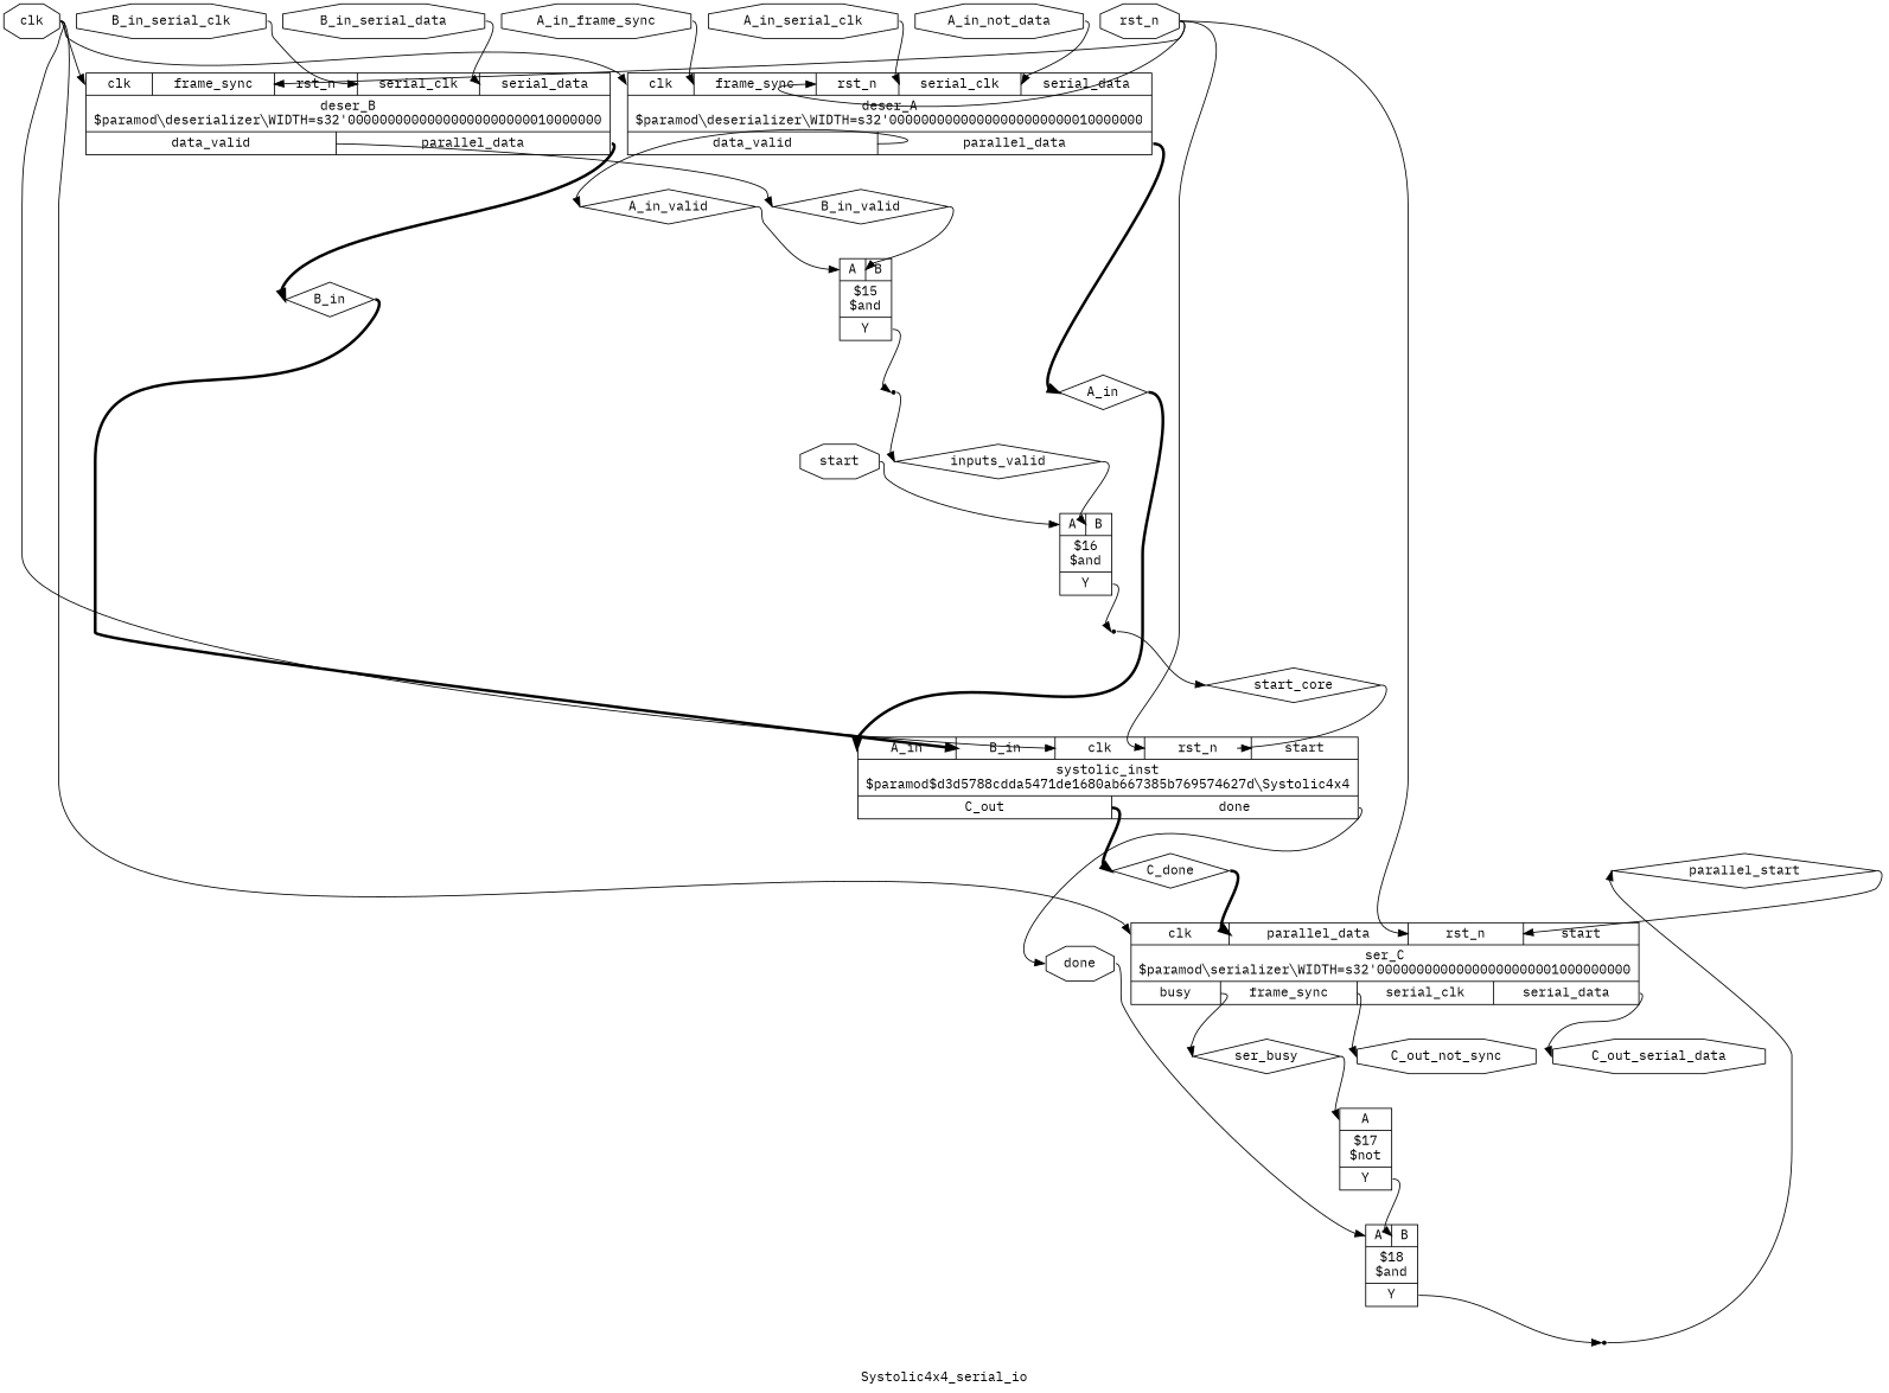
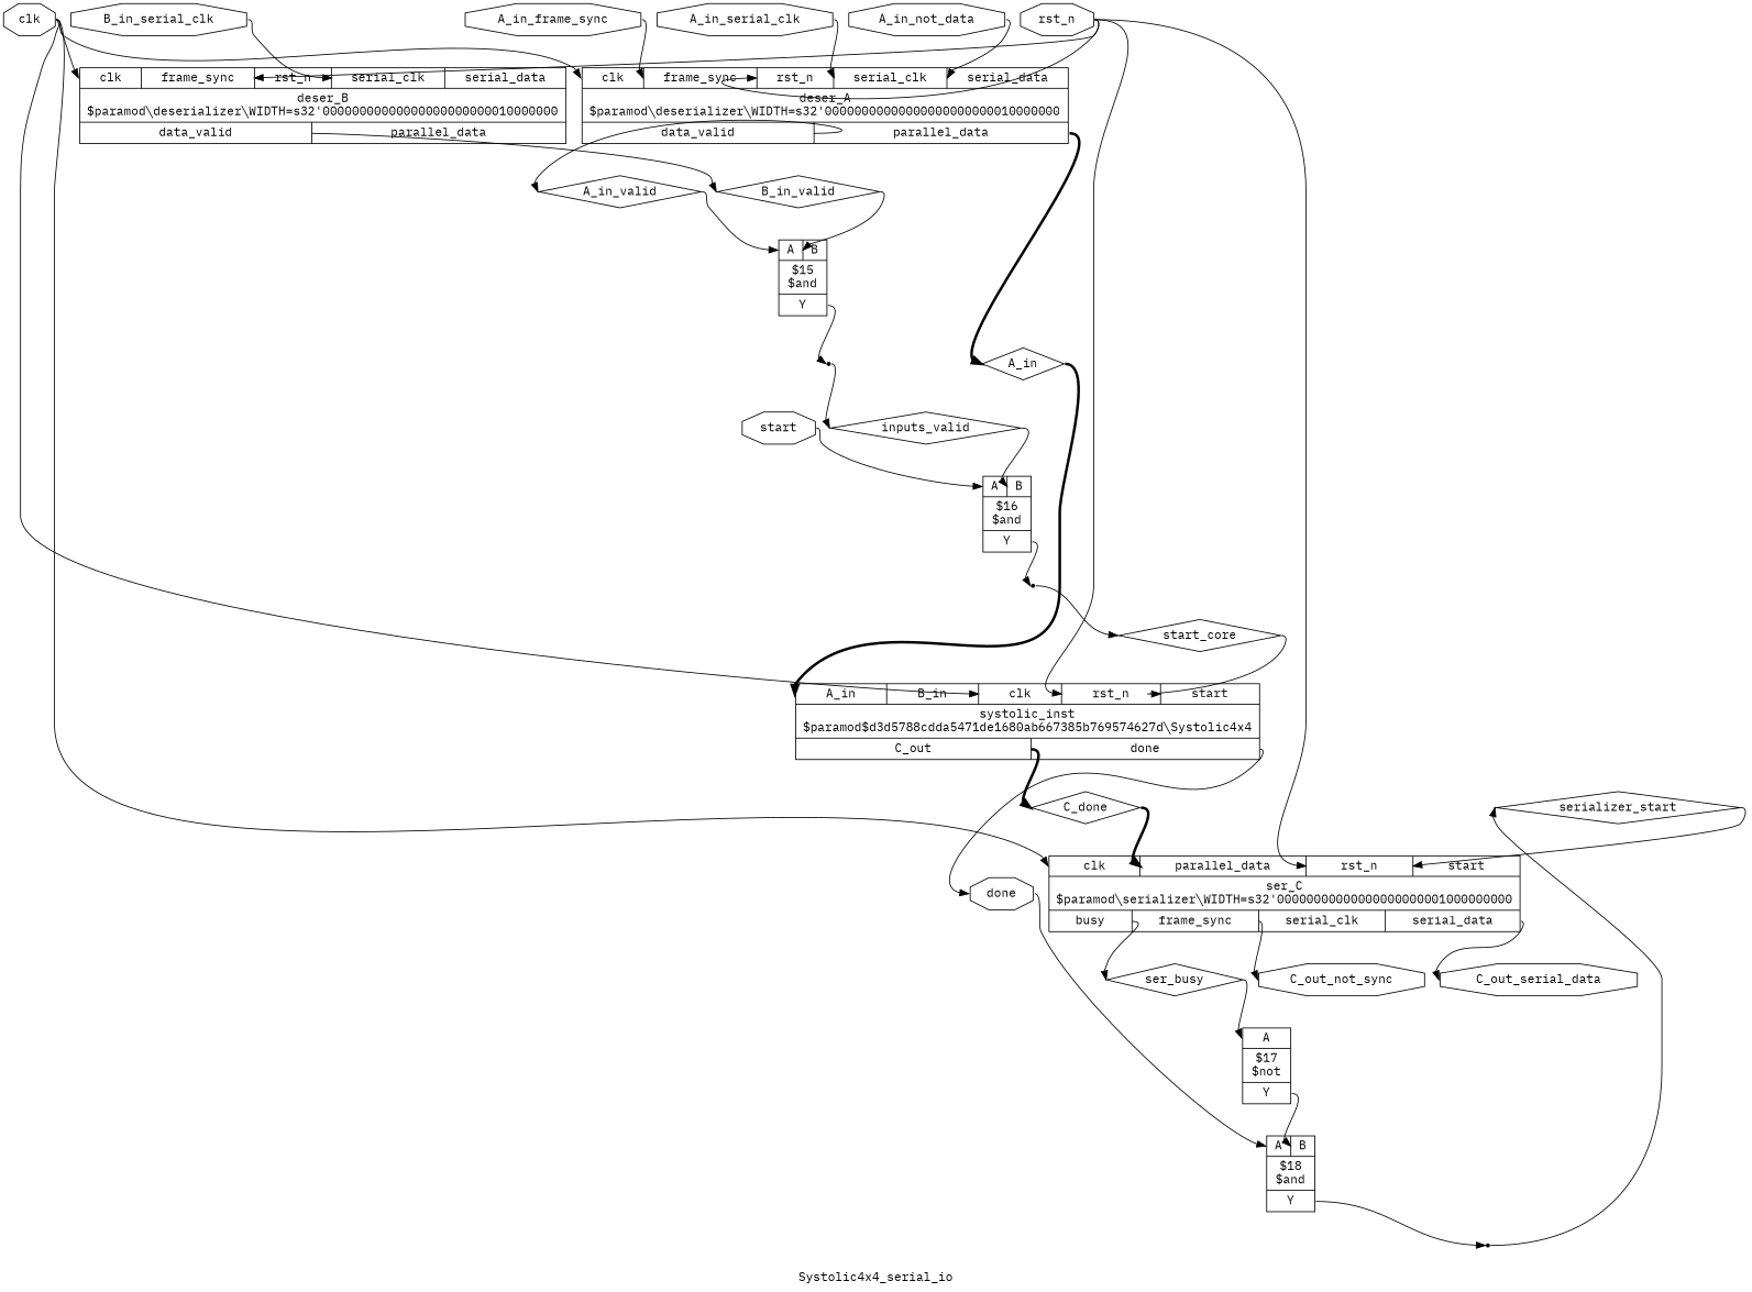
  digraph {
    fontname="IBM Plex Mono"
    label=Systolic4x4_serial_io
    rankdir=TB
    remincross=true
    node [color=black fontcolor=black fontname="IBM Plex Mono" shape=octagon]
    edge [color=black fontcolor=black fontname="IBM Plex Mono" headport=w tailport=e]
-   n1 [label=parallel_start shape=diamond]
+   n1 [label=serializer_start shape=diamond]
    n2 [label="{{<p26> clk|<p27> parallel_data|<p25> rst_n|<p24> start}|ser_C\n$paramod&#9586;serializer&#9586;WIDTH=s32'00000000000000000000001000000000|{<p28> busy|<p29> frame_sync|<p30> serial_clk|<p31> serial_data}}" shape=record color="" fontcolor=""]
    n3 [label=ser_busy shape=diamond]
    n4 [label=C_out_not_sync]
    n5 [label=C_out_serial_data]
    n6 [label=start_core shape=diamond]
    n7 [label="{{<p13> A_in|<p12> B_in|<p26> clk|<p25> rst_n|<p24> start}|systolic_inst\n$paramod$d3d5788cdda5471de1680ab667385b769574627d&#9586;Systolic4x4|{<p11> C_out|<p14> done}}" shape=record color="" fontcolor=""]
    n8 [label=C_done shape=diamond]
    n9 [label=done]
    n10 [label=inputs_valid shape=diamond]
    n11 [label="{{<p34> A|<p35> B}|$16\n$and|{<p36> Y}}" shape=record color="" fontcolor=""]
    x1 [shape=point color="" fontcolor=""]
    n13 [label="{{<p34> A}|$17\n$not|{<p36> Y}}" shape=record color="" fontcolor=""]
    n14 [label="{{<p34> A|<p35> B}|$18\n$and|{<p36> Y}}" shape=record color="" fontcolor=""]
    n15 [label=B_in_valid shape=diamond]
    n16 [label="{{<p34> A|<p35> B}|$15\n$and|{<p36> Y}}" shape=record color="" fontcolor=""]
    x0 [shape=point color="" fontcolor=""]
    n18 [label=A_in_valid shape=diamond]
-   n19 [label=B_in shape=diamond]
    n20 [label=A_in shape=diamond]
    x2 [shape=point color="" fontcolor=""]
    n22 [label="{{<p26> clk|<p29> frame_sync|<p25> rst_n|<p30> serial_clk|<p31> serial_data}|deser_B\n$paramod&#9586;deserializer&#9586;WIDTH=s32'00000000000000000000000010000000|{<p41> data_valid|<p27> parallel_data}}" shape=record color="" fontcolor=""]
    n23 [label=B_in_serial_clk]
-   n24 [label=B_in_serial_data]
    n25 [label=A_in_frame_sync]
    n26 [label="{{<p26> clk|<p29> frame_sync|<p25> rst_n|<p30> serial_clk|<p31> serial_data}|deser_A\n$paramod&#9586;deserializer&#9586;WIDTH=s32'00000000000000000000000010000000|{<p41> data_valid|<p27> parallel_data}}" shape=record color="" fontcolor=""]
    n27 [label=A_in_serial_clk]
    n28 [label=A_in_not_data]
    n29 [label=start]
    n30 [label=rst_n]
    n31 [label=clk]
    n1 -> n2 [headport="p24:w"]
    n2 -> n3 [tailport="p28:e"]
    n2 -> n4 [tailport="p29:e"]
    n2 -> n5 [tailport="p31:e"]
    n3 -> n13 [headport="p34:w"]
    n6 -> n7 [headport="p24:w"]
    n7 -> n8 [style="setlinewidth(3)" tailport="p11:e"]
    n7 -> n9 [tailport="p14:e"]
    n8 -> n2 [headport="p27:w" style="setlinewidth(3)"]
    n9 -> n14 [headport="p34:w"]
    n10 -> n11 [headport="p35:w"]
    n11 -> x1 [tailport="p36:e"]
    x1 -> n6
    n13 -> n14 [headport="p35:w" tailport="p36:e"]
    n14 -> x2 [tailport="p36:e"]
    n15 -> n16 [headport="p35:w"]
    n16 -> x0 [tailport="p36:e"]
    x0 -> n10
    n18 -> n16 [headport="p34:w"]
-   n19 -> n7 [headport="p12:w" style="setlinewidth(3)"]
    n20 -> n7 [headport="p13:w" style="setlinewidth(3)"]
    x2 -> n1
    n22 -> n15 [tailport="p41:e"]
-   n22 -> n19 [style="setlinewidth(3)" tailport="p27:e"]
    n23 -> n22 [headport="p30:w"]
-   n24 -> n22 [headport="p31:w"]
    n25 -> n26 [headport="p29:w"]
    n26 -> n18 [tailport="p41:e"]
    n26 -> n20 [style="setlinewidth(3)" tailport="p27:e"]
    n27 -> n26 [headport="p30:w"]
    n28 -> n26 [headport="p31:w"]
    n29 -> n11 [headport="p34:w"]
    n30 -> n2 [headport="p25:w"]
    n30 -> n7 [headport="p25:w"]
    n30 -> n22 [headport="p25:w"]
    n30 -> n26 [headport="p25:w"]
    n31 -> n2 [headport="p26:w"]
    n31 -> n7 [headport="p26:w"]
    n31 -> n22 [headport="p26:w"]
    n31 -> n26 [headport="p26:w"]
  }
